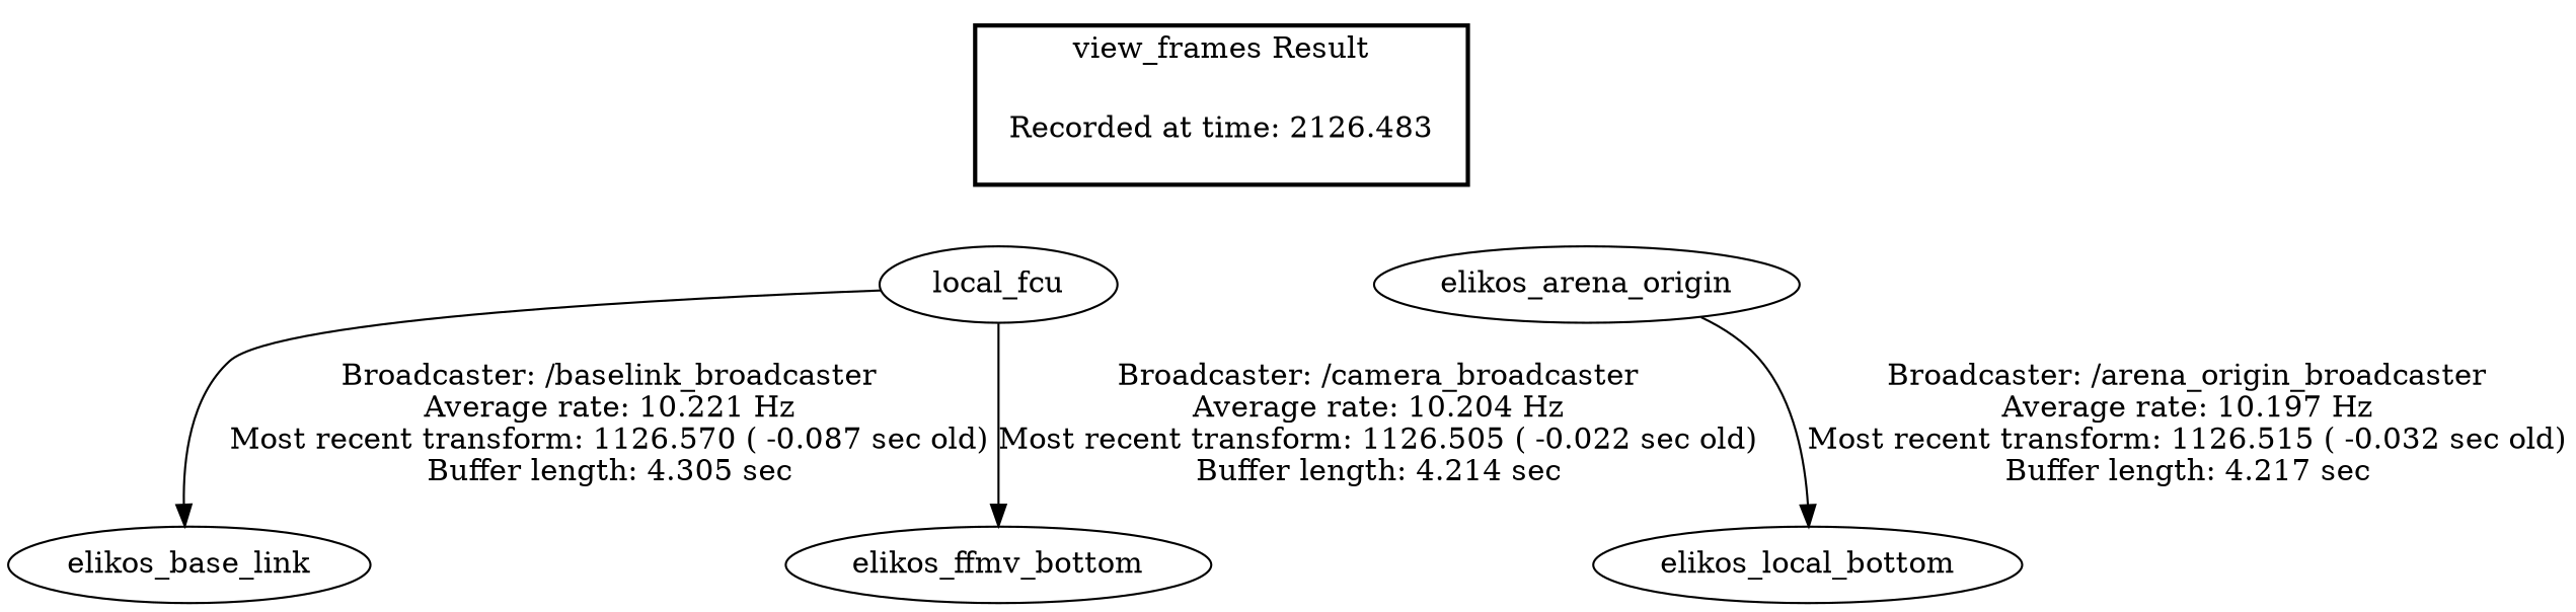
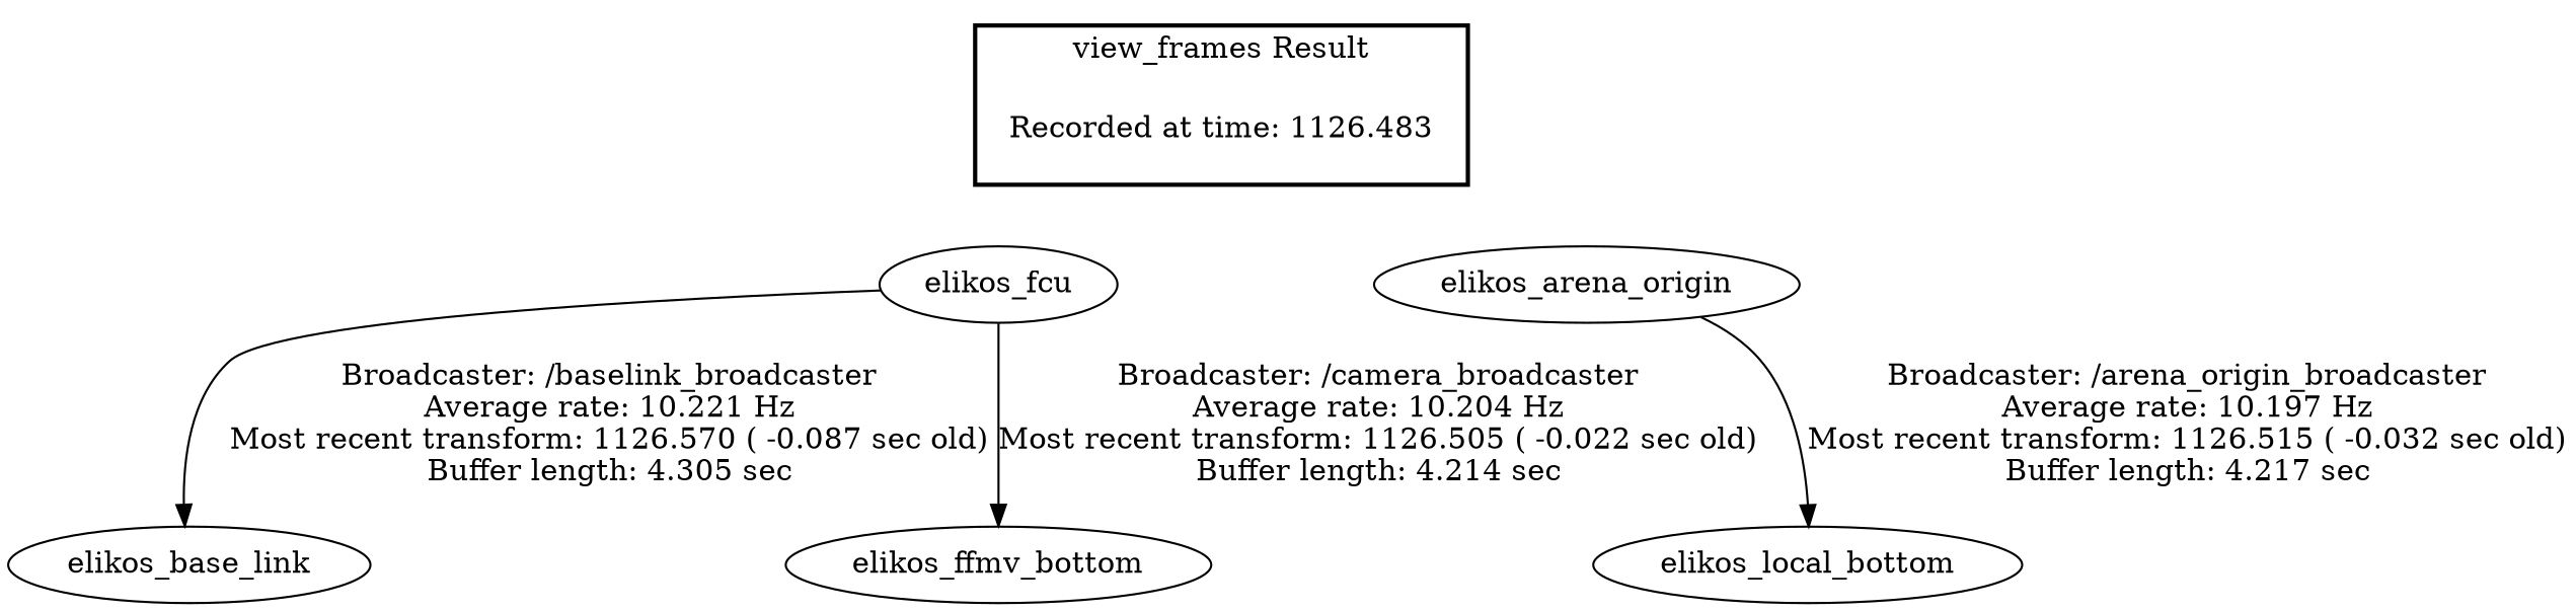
  digraph {
-   "Recorded at time: 1126.483" [shape=plaintext label="Recorded at time: 2126.483"]
-   elikos_fcu [label=local_fcu]
+   "Recorded at time: 1126.483" [shape=plaintext]
+   elikos_fcu
    elikos_arena_origin
    elikos_base_link
    elikos_ffmv_bottom
    n6 [label=elikos_local_bottom]
    subgraph cluster_1 {
      color=black
      label="view_frames Result"
      style=bold
      "Recorded at time: 1126.483"
    }
    "Recorded at time: 1126.483" -> elikos_fcu [style=invis]
    "Recorded at time: 1126.483" -> elikos_arena_origin [style=invis]
    elikos_fcu -> elikos_base_link [label="Broadcaster: /baselink_broadcaster\nAverage rate: 10.221 Hz\nMost recent transform: 1126.570 ( -0.087 sec old)\nBuffer length: 4.305 sec\n"]
    elikos_fcu -> elikos_ffmv_bottom [label="Broadcaster: /camera_broadcaster\nAverage rate: 10.204 Hz\nMost recent transform: 1126.505 ( -0.022 sec old)\nBuffer length: 4.214 sec\n"]
    elikos_arena_origin -> n6 [label="Broadcaster: /arena_origin_broadcaster\nAverage rate: 10.197 Hz\nMost recent transform: 1126.515 ( -0.032 sec old)\nBuffer length: 4.217 sec\n"]
  }
